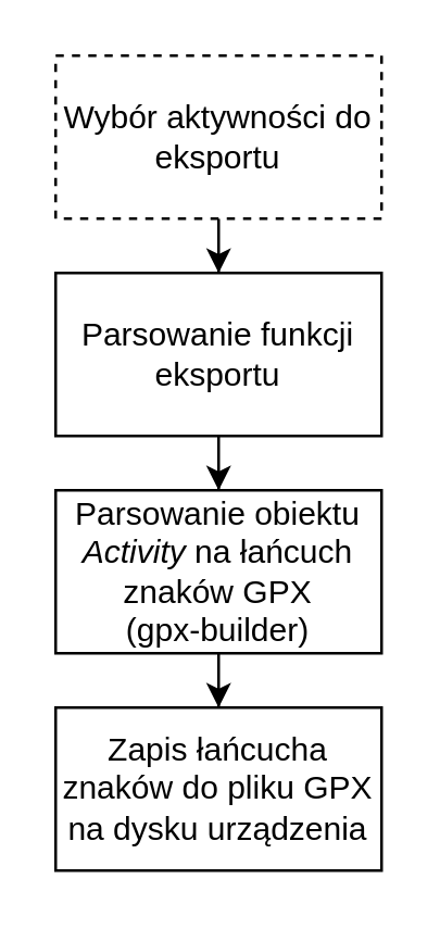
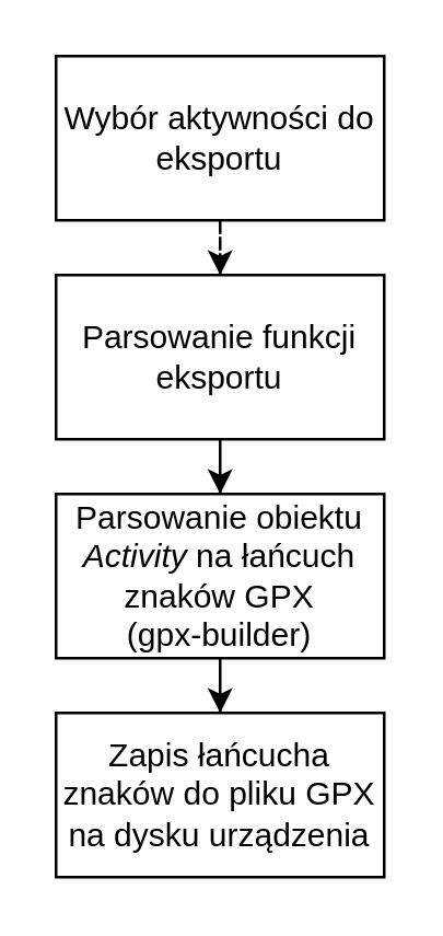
  <mxCell id="0" />
  <mxCell id="1" parent="0" />
- <mxCell id="2" style="edgeStyle=orthogonalEdgeStyle;rounded=0;orthogonalLoop=1;jettySize=auto;html=1;" edge="1" parent="1" source="3" target="5"><mxGeometry relative="1" as="geometry" /></mxCell>
- <mxCell id="3" value="Wybór aktywności do eksportu" style="rounded=0;whiteSpace=wrap;html=1;dashed=1;" vertex="1" parent="1"><mxGeometry x="20" y="20" width="120" height="60" as="geometry" /></mxCell>
+ <mxCell id="2" style="edgeStyle=orthogonalEdgeStyle;rounded=0;orthogonalLoop=1;jettySize=auto;html=1;dashed=1;" edge="1" parent="1" source="3" target="5"><mxGeometry relative="1" as="geometry" /></mxCell>
+ <mxCell id="3" value="Wybór aktywności do eksportu" style="rounded=0;whiteSpace=wrap;html=1;" vertex="1" parent="1"><mxGeometry x="20" y="20" width="120" height="60" as="geometry" /></mxCell>
  <mxCell id="4" style="edgeStyle=orthogonalEdgeStyle;rounded=0;orthogonalLoop=1;jettySize=auto;html=1;" edge="1" parent="1" source="5" target="7"><mxGeometry relative="1" as="geometry" /></mxCell>
  <mxCell id="5" value="Parsowanie funkcji eksportu" style="rounded=0;whiteSpace=wrap;html=1;" vertex="1" parent="1"><mxGeometry x="20" y="100" width="120" height="60" as="geometry" /></mxCell>
  <mxCell id="6" style="edgeStyle=orthogonalEdgeStyle;rounded=0;orthogonalLoop=1;jettySize=auto;html=1;" edge="1" parent="1" source="7" target="8"><mxGeometry relative="1" as="geometry" /></mxCell>
  <mxCell id="7" value="Parsowanie obiektu &lt;i&gt;Activity&lt;/i&gt;&amp;nbsp;na łańcuch znaków GPX &lt;br&gt;(gpx-builder)" style="rounded=0;whiteSpace=wrap;html=1;" vertex="1" parent="1"><mxGeometry x="20" y="180" width="120" height="60" as="geometry" /></mxCell>
  <mxCell id="8" value="Zapis łańcucha znaków do pliku GPX&lt;br&gt;na dysku urządzenia" style="rounded=0;whiteSpace=wrap;html=1;" vertex="1" parent="1"><mxGeometry x="20" y="260" width="120" height="60" as="geometry" /></mxCell>
